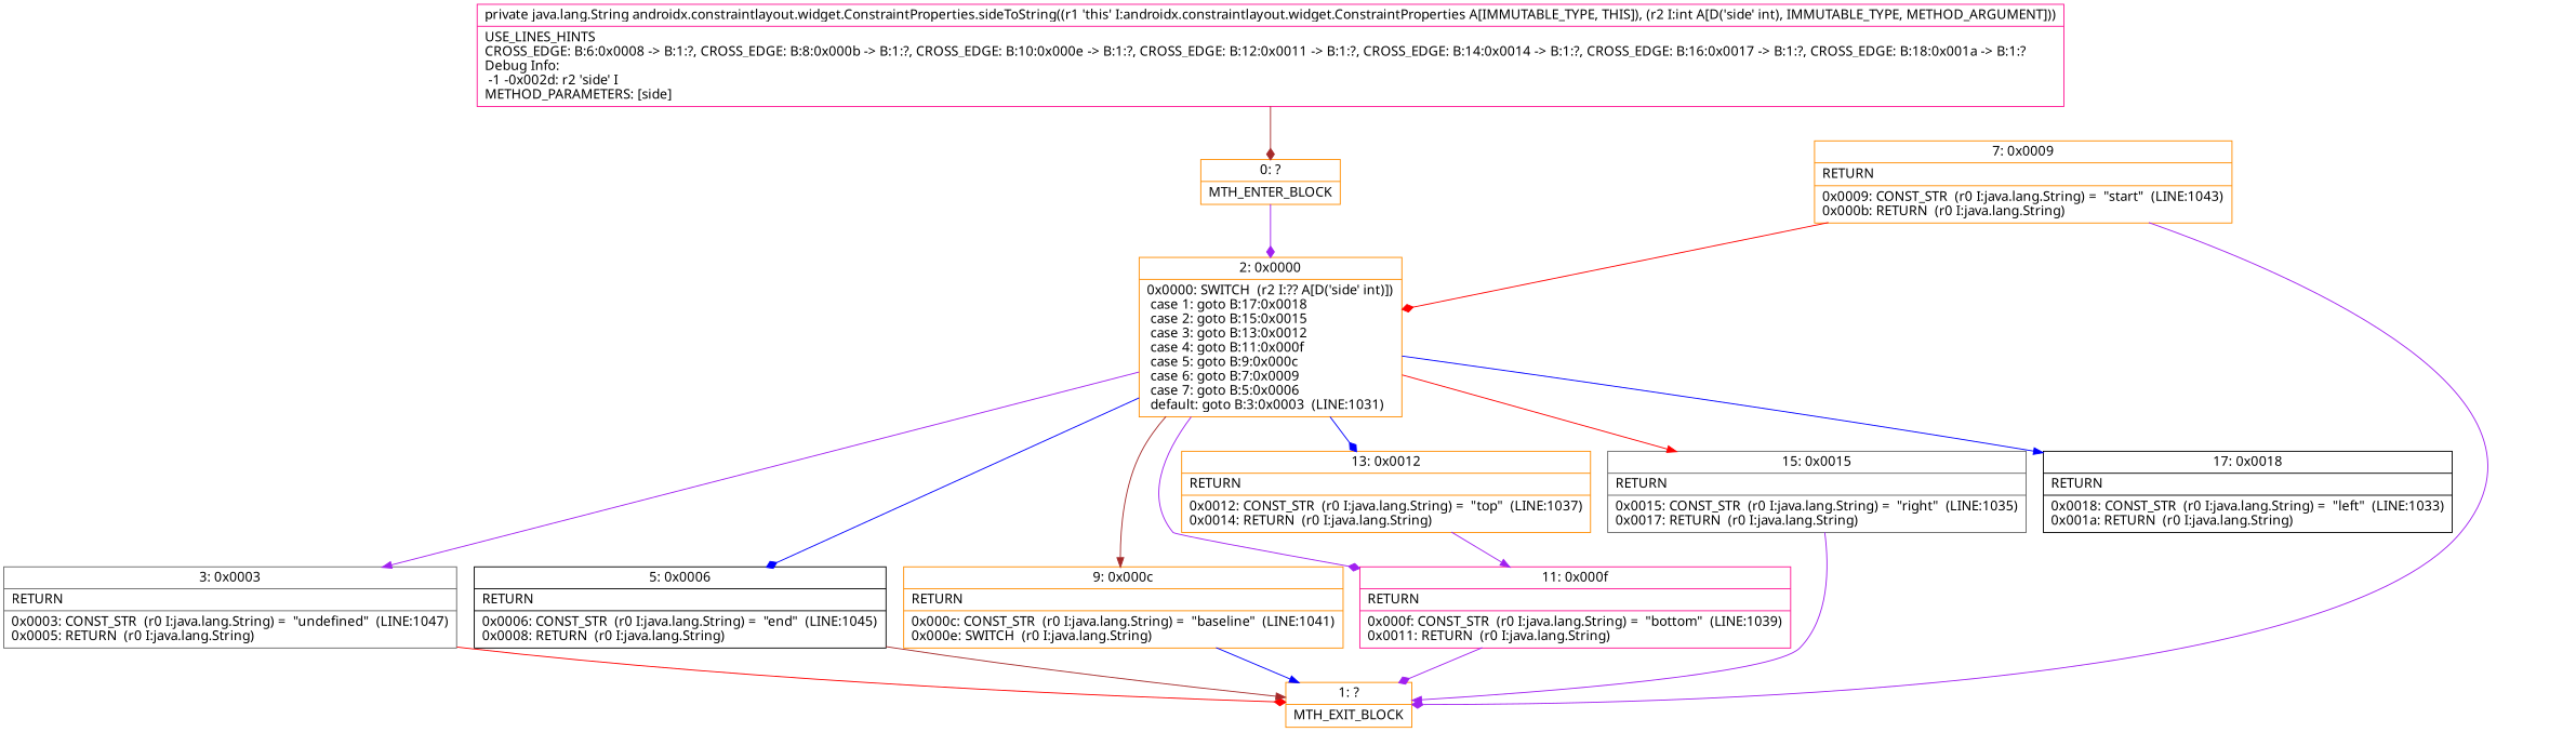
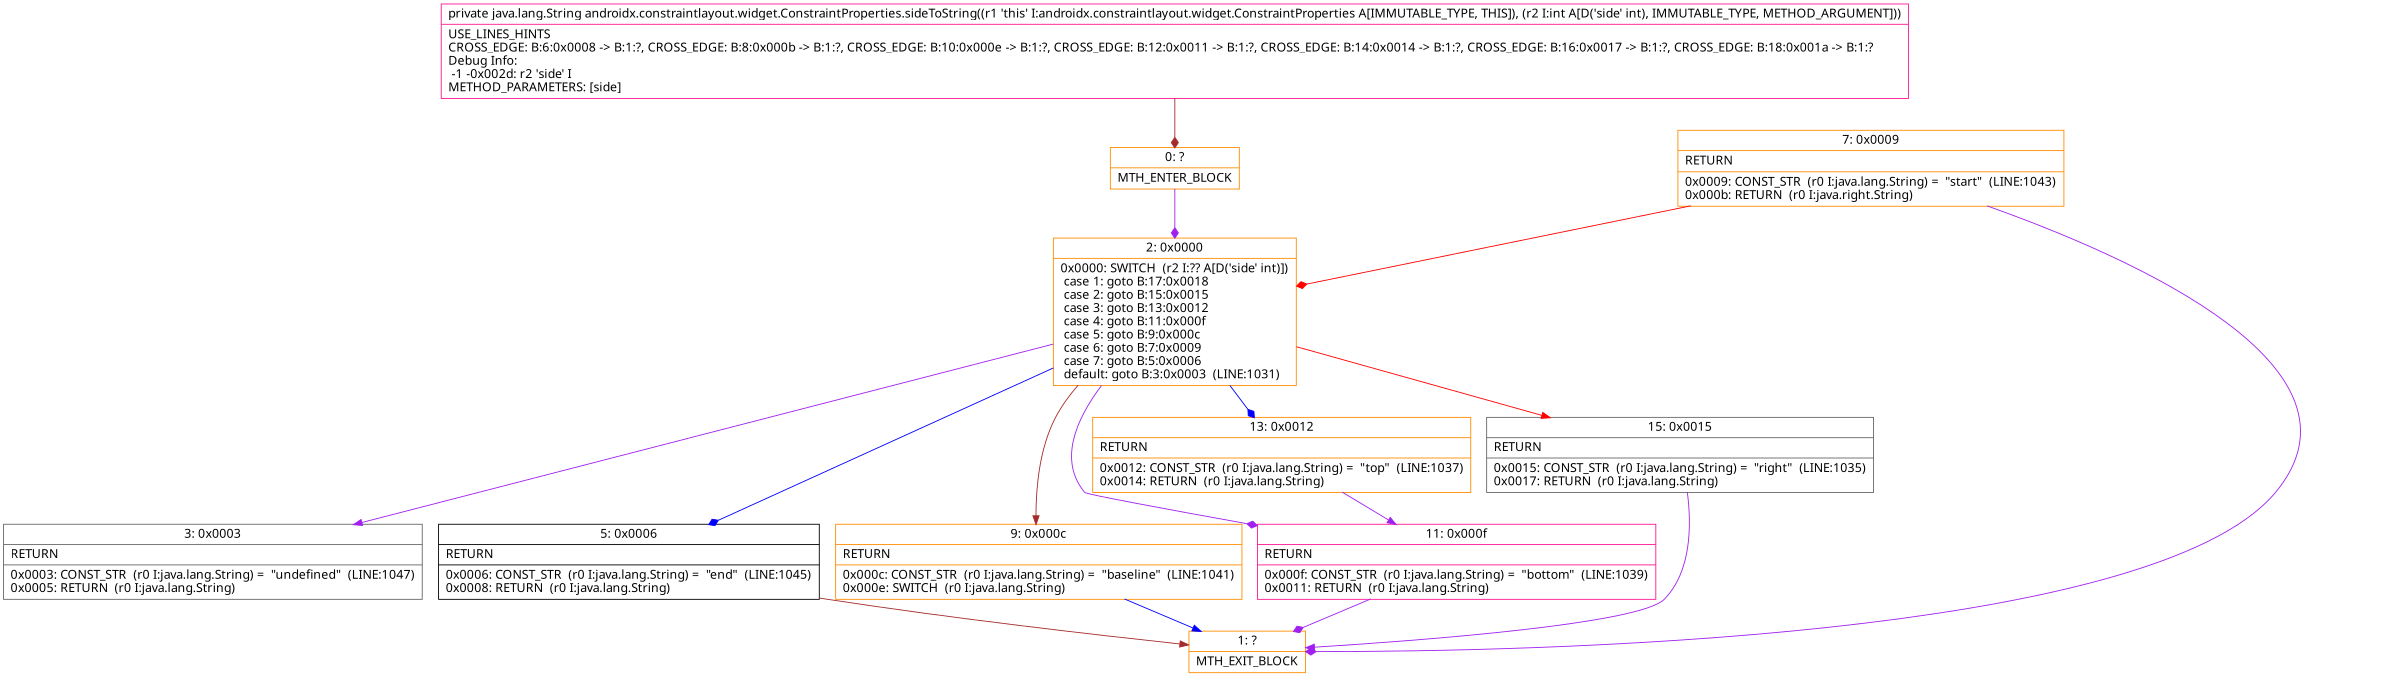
  digraph {
    fontname="Noto Sans"
    node [color=darkorange fontname="Noto Sans" shape=record]
    edge [arrowhead=diamond color=purple fontname="Noto Sans"]
    n1 [label="{0\:\ ?|MTH_ENTER_BLOCK\l}"]
    n2 [label="{2\:\ 0x0000|0x0000: SWITCH  (r2 I:?? A[D('side' int)])\l case 1: goto B:17:0x0018\l case 2: goto B:15:0x0015\l case 3: goto B:13:0x0012\l case 4: goto B:11:0x000f\l case 5: goto B:9:0x000c\l case 6: goto B:7:0x0009\l case 7: goto B:5:0x0006\l default: goto B:3:0x0003  (LINE:1031)\l}"]
    n3 [color=gray40 label="{3\:\ 0x0003|RETURN\l|0x0003: CONST_STR  (r0 I:java.lang.String) =  \"undefined\"  (LINE:1047)\l0x0005: RETURN  (r0 I:java.lang.String) \l}"]
    n4 [color=black label="{5\:\ 0x0006|RETURN\l|0x0006: CONST_STR  (r0 I:java.lang.String) =  \"end\"  (LINE:1045)\l0x0008: RETURN  (r0 I:java.lang.String) \l}"]
    n5 [label="{9\:\ 0x000c|RETURN\l|0x000c: CONST_STR  (r0 I:java.lang.String) =  \"baseline\"  (LINE:1041)\l0x000e: SWITCH  (r0 I:java.lang.String) \l}"]
    n6 [color=deeppink label="{11\:\ 0x000f|RETURN\l|0x000f: CONST_STR  (r0 I:java.lang.String) =  \"bottom\"  (LINE:1039)\l0x0011: RETURN  (r0 I:java.lang.String) \l}"]
    n7 [label="{13\:\ 0x0012|RETURN\l|0x0012: CONST_STR  (r0 I:java.lang.String) =  \"top\"  (LINE:1037)\l0x0014: RETURN  (r0 I:java.lang.String) \l}"]
    n8 [color=gray40 label="{15\:\ 0x0015|RETURN\l|0x0015: CONST_STR  (r0 I:java.lang.String) =  \"right\"  (LINE:1035)\l0x0017: RETURN  (r0 I:java.lang.String) \l}"]
-   n9 [color=black label="{17\:\ 0x0018|RETURN\l|0x0018: CONST_STR  (r0 I:java.lang.String) =  \"left\"  (LINE:1033)\l0x001a: RETURN  (r0 I:java.lang.String) \l}"]
    n10 [label="{1\:\ ?|MTH_EXIT_BLOCK\l}"]
-   n11 [label="{7\:\ 0x0009|RETURN\l|0x0009: CONST_STR  (r0 I:java.lang.String) =  \"start\"  (LINE:1043)\l0x000b: RETURN  (r0 I:java.lang.String) \l}"]
+   n11 [label="{7\:\ 0x0009|RETURN\l|0x0009: CONST_STR  (r0 I:java.lang.String) =  \"start\"  (LINE:1043)\l0x000b: RETURN  (r0 I:java.right.String) \l}"]
    n12 [color=deeppink label="{private java.lang.String androidx.constraintlayout.widget.ConstraintProperties.sideToString((r1 'this' I:androidx.constraintlayout.widget.ConstraintProperties A[IMMUTABLE_TYPE, THIS]), (r2 I:int A[D('side' int), IMMUTABLE_TYPE, METHOD_ARGUMENT]))  | USE_LINES_HINTS\lCROSS_EDGE: B:6:0x0008 \-\> B:1:?, CROSS_EDGE: B:8:0x000b \-\> B:1:?, CROSS_EDGE: B:10:0x000e \-\> B:1:?, CROSS_EDGE: B:12:0x0011 \-\> B:1:?, CROSS_EDGE: B:14:0x0014 \-\> B:1:?, CROSS_EDGE: B:16:0x0017 \-\> B:1:?, CROSS_EDGE: B:18:0x001a \-\> B:1:?\lDebug Info:\l  \-1 \-0x002d: r2 'side' I\lMETHOD_PARAMETERS: [side]\l}"]
    n1 -> n2
    n2 -> n3 [arrowhead=normal]
    n2 -> n4 [color=blue]
    n2 -> n5 [arrowhead=normal color=brown]
    n2 -> n6
    n2 -> n7 [color=blue]
    n2 -> n8 [arrowhead=normal color=red]
-   n2 -> n9 [arrowhead=normal color=blue]
-   n3 -> n10 [color=red]
    n4 -> n10 [arrowhead=normal color=brown]
    n5 -> n10 [arrowhead=normal color=blue]
    n6 -> n10
    n7 -> n6 [arrowhead=normal]
    n8 -> n10 [arrowhead=normal]
    n11 -> n2 [color=red]
    n11 -> n10
    n12 -> n1 [color=brown]
  }
